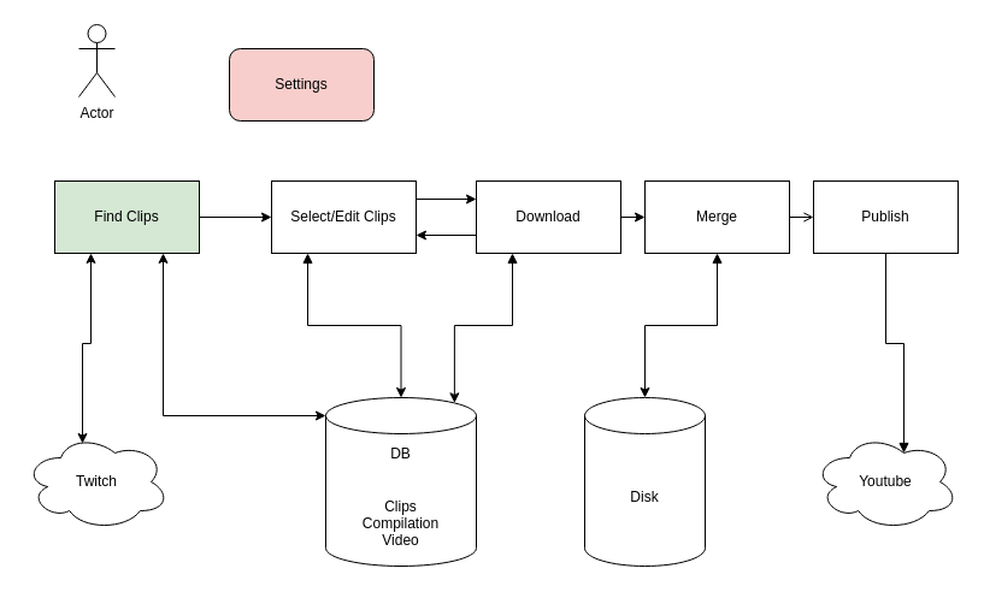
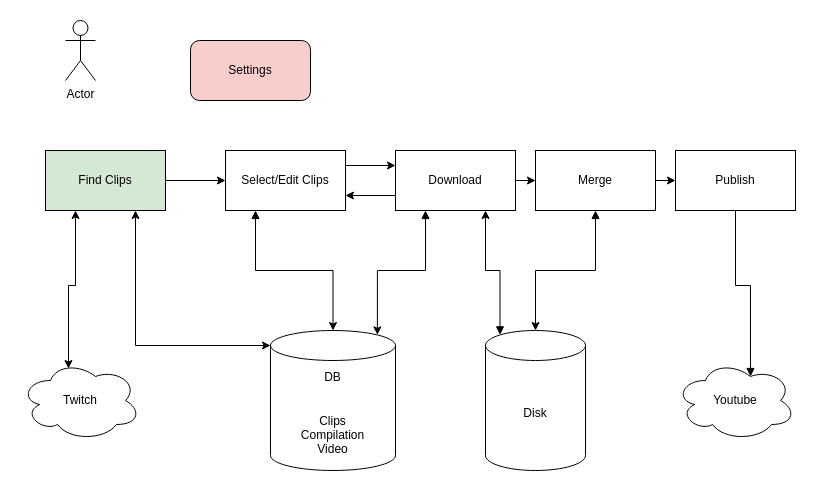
  <mxCell id="0" />
  <mxCell id="1" parent="0" />
  <mxCell id="2" style="rounded=0;orthogonalLoop=1;jettySize=auto;html=1;exitX=0.5;exitY=0;exitDx=0;exitDy=0;exitPerimeter=0;entryX=0.25;entryY=1;entryDx=0;entryDy=0;strokeColor=default;endArrow=block;endFill=1;startArrow=classic;startFill=1;edgeStyle=orthogonalEdgeStyle;" edge="1" parent="1" source="4" target="10"><mxGeometry relative="1" as="geometry" /></mxCell>
  <mxCell id="3" style="edgeStyle=orthogonalEdgeStyle;rounded=0;orthogonalLoop=1;jettySize=auto;html=1;exitX=0.855;exitY=0;exitDx=0;exitDy=4.35;exitPerimeter=0;entryX=0.25;entryY=1;entryDx=0;entryDy=0;startArrow=classic;startFill=1;endArrow=block;endFill=1;strokeColor=default;" edge="1" parent="1" source="4" target="15"><mxGeometry relative="1" as="geometry" /></mxCell>
  <mxCell id="4" value="&lt;div&gt;DB&lt;/div&gt;&lt;div&gt;&lt;br&gt;&lt;/div&gt;&lt;div&gt;&lt;br&gt;&lt;/div&gt;&lt;div&gt;Clips&lt;/div&gt;&lt;div&gt;Compilation&lt;/div&gt;&lt;div&gt;Video&lt;br&gt;&lt;/div&gt;" style="shape=cylinder3;whiteSpace=wrap;html=1;boundedLbl=1;backgroundOutline=1;size=15;" vertex="1" parent="1"><mxGeometry x="270" y="330" width="125" height="140" as="geometry" /></mxCell>
  <mxCell id="5" value="Actor" style="shape=umlActor;verticalLabelPosition=bottom;verticalAlign=top;html=1;outlineConnect=0;" vertex="1" parent="1"><mxGeometry x="65" y="20" width="30" height="60" as="geometry" /></mxCell>
  <mxCell id="6" style="edgeStyle=orthogonalEdgeStyle;rounded=0;orthogonalLoop=1;jettySize=auto;html=1;exitX=1;exitY=0.5;exitDx=0;exitDy=0;entryX=0;entryY=0.5;entryDx=0;entryDy=0;startArrow=none;startFill=0;endArrow=classic;endFill=1;strokeColor=default;" edge="1" parent="1" source="8" target="10"><mxGeometry relative="1" as="geometry" /></mxCell>
  <mxCell id="7" style="edgeStyle=orthogonalEdgeStyle;rounded=0;orthogonalLoop=1;jettySize=auto;html=1;exitX=0.75;exitY=1;exitDx=0;exitDy=0;entryX=0;entryY=0;entryDx=0;entryDy=15;entryPerimeter=0;startArrow=classic;startFill=1;endArrow=classic;endFill=1;strokeColor=default;" edge="1" parent="1" source="8" target="4"><mxGeometry relative="1" as="geometry" /></mxCell>
  <mxCell id="8" value="&lt;div&gt;Find Clips&lt;/div&gt;" style="rounded=0;whiteSpace=wrap;html=1;fillColor=#d5e8d4;" vertex="1" parent="1"><mxGeometry x="45" y="150" width="120" height="60" as="geometry" /></mxCell>
  <mxCell id="9" style="edgeStyle=orthogonalEdgeStyle;rounded=0;orthogonalLoop=1;jettySize=auto;html=1;exitX=1;exitY=0.25;exitDx=0;exitDy=0;entryX=0;entryY=0.25;entryDx=0;entryDy=0;startArrow=none;startFill=0;endArrow=classic;endFill=1;strokeColor=default;" edge="1" parent="1" source="10" target="15"><mxGeometry relative="1" as="geometry" /></mxCell>
  <mxCell id="10" value="&lt;div&gt;Select/Edit Clips&lt;/div&gt;" style="rounded=0;whiteSpace=wrap;html=1;" vertex="1" parent="1"><mxGeometry x="225" y="150" width="120" height="60" as="geometry" /></mxCell>
  <mxCell id="11" value="&lt;div&gt;Settings&lt;/div&gt;" style="rounded=1;whiteSpace=wrap;html=1;fillColor=#f8cecc;" vertex="1" parent="1"><mxGeometry x="190" y="40" width="120" height="60" as="geometry" /></mxCell>
+ <mxCell id="12" style="edgeStyle=orthogonalEdgeStyle;rounded=0;orthogonalLoop=1;jettySize=auto;html=1;exitX=0.75;exitY=1;exitDx=0;exitDy=0;entryX=0.145;entryY=0;entryDx=0;entryDy=4.35;entryPerimeter=0;startArrow=classic;startFill=1;endArrow=block;endFill=1;strokeColor=default;" edge="1" parent="1" source="15" target="24"><mxGeometry relative="1" as="geometry" /></mxCell>
  <mxCell id="13" style="edgeStyle=orthogonalEdgeStyle;rounded=0;orthogonalLoop=1;jettySize=auto;html=1;exitX=0;exitY=0.75;exitDx=0;exitDy=0;entryX=1;entryY=0.75;entryDx=0;entryDy=0;startArrow=none;startFill=0;endArrow=classic;endFill=1;strokeColor=default;" edge="1" parent="1" source="15" target="10"><mxGeometry relative="1" as="geometry" /></mxCell>
  <mxCell id="14" style="edgeStyle=orthogonalEdgeStyle;rounded=0;orthogonalLoop=1;jettySize=auto;html=1;exitX=1;exitY=0.5;exitDx=0;exitDy=0;entryX=0;entryY=0.5;entryDx=0;entryDy=0;startArrow=none;startFill=0;endArrow=classic;endFill=1;strokeColor=default;" edge="1" parent="1" source="15" target="22"><mxGeometry relative="1" as="geometry" /></mxCell>
  <mxCell id="15" value="Download" style="rounded=0;whiteSpace=wrap;html=1;" vertex="1" parent="1"><mxGeometry x="395" y="150" width="120" height="60" as="geometry" /></mxCell>
  <mxCell id="16" style="edgeStyle=orthogonalEdgeStyle;rounded=0;orthogonalLoop=1;jettySize=auto;html=1;exitX=0.4;exitY=0.1;exitDx=0;exitDy=0;exitPerimeter=0;entryX=0.25;entryY=1;entryDx=0;entryDy=0;startArrow=classic;startFill=1;" edge="1" parent="1" source="17" target="8"><mxGeometry relative="1" as="geometry"><mxPoint x="70" y="306" as="sourcePoint" /></mxGeometry></mxCell>
  <mxCell id="17" value="Twitch" style="ellipse;shape=cloud;whiteSpace=wrap;html=1;" vertex="1" parent="1"><mxGeometry x="20" y="360" width="120" height="80" as="geometry" /></mxCell>
  <mxCell id="18" value="&lt;div&gt;Youtube&lt;/div&gt;" style="ellipse;shape=cloud;whiteSpace=wrap;html=1;" vertex="1" parent="1"><mxGeometry x="675" y="360" width="120" height="80" as="geometry" /></mxCell>
  <mxCell id="19" style="edgeStyle=orthogonalEdgeStyle;rounded=0;orthogonalLoop=1;jettySize=auto;html=1;exitX=0.5;exitY=1;exitDx=0;exitDy=0;entryX=0.625;entryY=0.2;entryDx=0;entryDy=0;entryPerimeter=0;startArrow=none;startFill=0;endArrow=block;endFill=1;strokeColor=default;" edge="1" parent="1" source="20" target="18"><mxGeometry relative="1" as="geometry" /></mxCell>
  <mxCell id="20" value="Publish" style="rounded=0;whiteSpace=wrap;html=1;" vertex="1" parent="1"><mxGeometry x="675" y="150" width="120" height="60" as="geometry" /></mxCell>
- <mxCell id="21" style="edgeStyle=orthogonalEdgeStyle;rounded=0;orthogonalLoop=1;jettySize=auto;html=1;exitX=1;exitY=0.5;exitDx=0;exitDy=0;entryX=0;entryY=0.5;entryDx=0;entryDy=0;startArrow=none;startFill=0;endArrow=open;endFill=1;strokeColor=default;" edge="1" parent="1" source="22" target="20"><mxGeometry relative="1" as="geometry" /></mxCell>
+ <mxCell id="21" style="edgeStyle=orthogonalEdgeStyle;rounded=0;orthogonalLoop=1;jettySize=auto;html=1;exitX=1;exitY=0.5;exitDx=0;exitDy=0;entryX=0;entryY=0.5;entryDx=0;entryDy=0;startArrow=none;startFill=0;endArrow=classic;endFill=1;strokeColor=default;" edge="1" parent="1" source="22" target="20"><mxGeometry relative="1" as="geometry" /></mxCell>
  <mxCell id="22" value="Merge" style="rounded=0;whiteSpace=wrap;html=1;" vertex="1" parent="1"><mxGeometry x="535" y="150" width="120" height="60" as="geometry" /></mxCell>
  <mxCell id="23" style="edgeStyle=orthogonalEdgeStyle;rounded=0;orthogonalLoop=1;jettySize=auto;html=1;exitX=0.5;exitY=0;exitDx=0;exitDy=0;exitPerimeter=0;entryX=0.5;entryY=1;entryDx=0;entryDy=0;startArrow=classic;startFill=1;endArrow=block;endFill=1;strokeColor=default;" edge="1" parent="1" source="24" target="22"><mxGeometry relative="1" as="geometry" /></mxCell>
  <mxCell id="24" value="Disk" style="shape=cylinder3;whiteSpace=wrap;html=1;boundedLbl=1;backgroundOutline=1;size=15;" vertex="1" parent="1"><mxGeometry x="485" y="330" width="100" height="140" as="geometry" /></mxCell>
